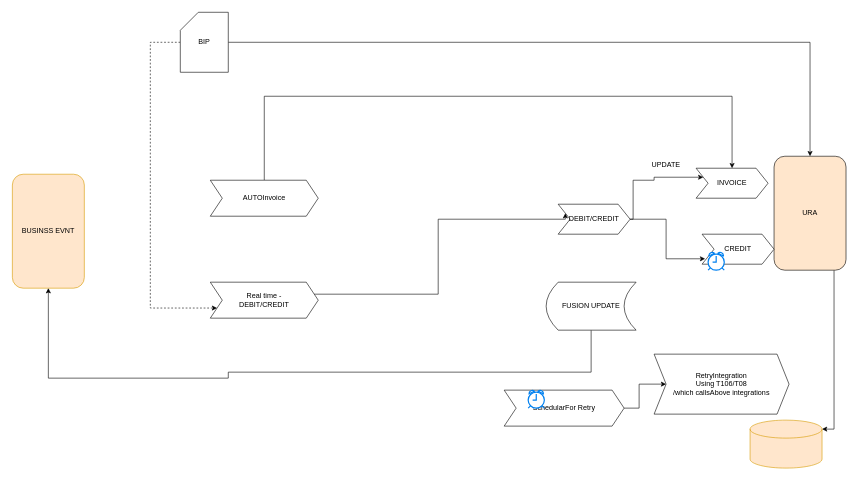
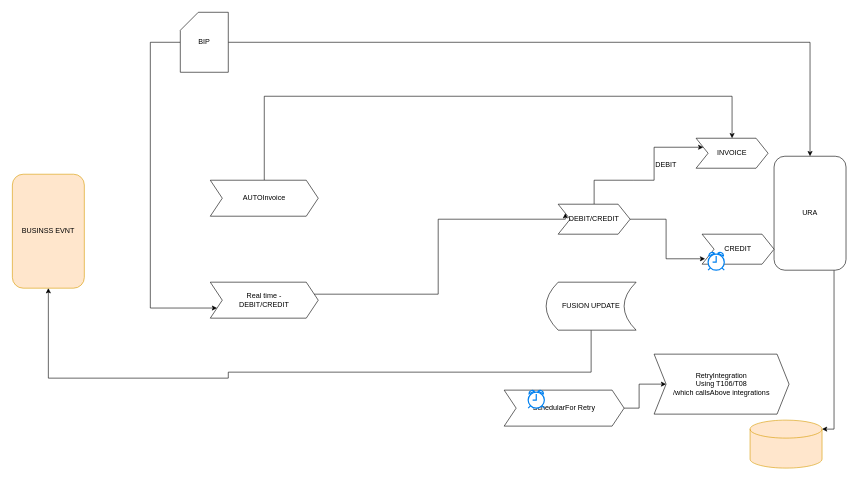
  <mxCell id="0" />
  <mxCell id="1" parent="0" />
  <mxCell id="2" value="BUSINSS EVNT" style="rounded=1;whiteSpace=wrap;html=1;hachureGap=4;pointerEvents=0;fillColor=#ffe6cc;strokeColor=#d79b00;" parent="1" vertex="1"><mxGeometry x="20" y="290" width="120" height="190" as="geometry" /></mxCell>
  <mxCell id="3" style="edgeStyle=orthogonalEdgeStyle;rounded=0;orthogonalLoop=1;jettySize=auto;html=1;entryX=1;entryY=0;entryDx=0;entryDy=15;entryPerimeter=0;" parent="1" source="4" target="5" edge="1"><mxGeometry relative="1" as="geometry"><Array as="points"><mxPoint x="1390" y="715" /></Array></mxGeometry></mxCell>
- <mxCell id="4" value="URA " style="rounded=1;whiteSpace=wrap;html=1;hachureGap=4;pointerEvents=0;fillColor=#ffe6cc;" parent="1" vertex="1"><mxGeometry x="1290" y="260" width="120" height="190" as="geometry" /></mxCell>
+ <mxCell id="4" value="URA " style="rounded=1;whiteSpace=wrap;html=1;hachureGap=4;pointerEvents=0;" parent="1" vertex="1"><mxGeometry x="1290" y="260" width="120" height="190" as="geometry" /></mxCell>
  <mxCell id="5" value="" style="shape=cylinder3;whiteSpace=wrap;html=1;boundedLbl=1;backgroundOutline=1;size=15;hachureGap=4;pointerEvents=0;fillColor=#ffe6cc;strokeColor=#d79b00;" parent="1" vertex="1"><mxGeometry x="1250" y="700" width="120" height="80" as="geometry" /></mxCell>
  <mxCell id="6" style="edgeStyle=orthogonalEdgeStyle;rounded=0;orthogonalLoop=1;jettySize=auto;html=1;" parent="1" source="8" target="4" edge="1"><mxGeometry relative="1" as="geometry" /></mxCell>
- <mxCell id="7" style="edgeStyle=orthogonalEdgeStyle;rounded=0;orthogonalLoop=1;jettySize=auto;html=1;entryX=0;entryY=0.75;entryDx=0;entryDy=0;dashed=1;" edge="1" parent="1" source="8" target="23"><mxGeometry relative="1" as="geometry"><mxPoint x="340" y="320" as="targetPoint" /><Array as="points"><mxPoint x="250" y="70" /><mxPoint x="250" y="513" /></Array></mxGeometry></mxCell>
+ <mxCell id="7" style="edgeStyle=orthogonalEdgeStyle;rounded=0;orthogonalLoop=1;jettySize=auto;html=1;entryX=0;entryY=0.75;entryDx=0;entryDy=0;" edge="1" parent="1" source="8" target="23"><mxGeometry relative="1" as="geometry"><mxPoint x="340" y="320" as="targetPoint" /><Array as="points"><mxPoint x="250" y="70" /><mxPoint x="250" y="513" /></Array></mxGeometry></mxCell>
  <mxCell id="8" value="BIP" style="shape=card;whiteSpace=wrap;html=1;" parent="1" vertex="1"><mxGeometry x="300" y="20" width="80" height="100" as="geometry" /></mxCell>
- <mxCell id="9" value="INVOICE" style="shape=step;perimeter=stepPerimeter;whiteSpace=wrap;html=1;fixedSize=1;" parent="1" vertex="1"><mxGeometry x="1160" y="280" width="120" height="50" as="geometry" /></mxCell>
+ <mxCell id="9" value="INVOICE" style="shape=step;perimeter=stepPerimeter;whiteSpace=wrap;html=1;fixedSize=1;" parent="1" vertex="1"><mxGeometry x="1160" y="230" width="120" height="50" as="geometry" /></mxCell>
  <mxCell id="10" style="edgeStyle=orthogonalEdgeStyle;rounded=0;orthogonalLoop=1;jettySize=auto;html=1;entryX=0;entryY=0.25;entryDx=0;entryDy=0;" parent="1" source="12" target="9" edge="1"><mxGeometry relative="1" as="geometry"><mxPoint x="1160" y="260" as="targetPoint" /><Array as="points"><mxPoint x="1055" y="300" /><mxPoint x="1090" y="300" /><mxPoint x="1090" y="295" /></Array></mxGeometry></mxCell>
  <mxCell id="11" style="edgeStyle=orthogonalEdgeStyle;rounded=0;orthogonalLoop=1;jettySize=auto;html=1;entryX=0.042;entryY=0.82;entryDx=0;entryDy=0;entryPerimeter=0;" parent="1" source="12" target="13" edge="1"><mxGeometry relative="1" as="geometry" /></mxCell>
  <mxCell id="12" value="DEBIT/CREDIT" style="shape=step;perimeter=stepPerimeter;whiteSpace=wrap;html=1;fixedSize=1;" parent="1" vertex="1"><mxGeometry x="930" y="340" width="120" height="50" as="geometry" /></mxCell>
  <mxCell id="13" value="CREDIT" style="shape=step;perimeter=stepPerimeter;whiteSpace=wrap;html=1;fixedSize=1;" parent="1" vertex="1"><mxGeometry x="1170" y="390" width="120" height="50" as="geometry" /></mxCell>
- <mxCell id="14" value="UPDATE" style="text;html=1;strokeColor=none;fillColor=none;align=center;verticalAlign=middle;whiteSpace=wrap;rounded=0;" parent="1" vertex="1"><mxGeometry x="1080" y="260" width="60" height="30" as="geometry" /></mxCell>
+ <mxCell id="14" value="DEBIT" style="text;html=1;strokeColor=none;fillColor=none;align=center;verticalAlign=middle;whiteSpace=wrap;rounded=0;" parent="1" vertex="1"><mxGeometry x="1080" y="260" width="60" height="30" as="geometry" /></mxCell>
  <mxCell id="15" value="" style="html=1;verticalLabelPosition=bottom;align=center;labelBackgroundColor=#ffffff;verticalAlign=top;strokeWidth=2;strokeColor=#0080F0;shadow=0;dashed=0;shape=mxgraph.ios7.icons.alarm_clock;" parent="1" vertex="1"><mxGeometry x="1180" y="420" width="27" height="30" as="geometry" /></mxCell>
  <mxCell id="16" value="" style="edgeStyle=orthogonalEdgeStyle;rounded=0;orthogonalLoop=1;jettySize=auto;html=1;" parent="1" source="17" target="19" edge="1"><mxGeometry relative="1" as="geometry" /></mxCell>
  <mxCell id="17" value="SchedularFor Retry" style="shape=step;perimeter=stepPerimeter;whiteSpace=wrap;html=1;fixedSize=1;" parent="1" vertex="1"><mxGeometry x="840" y="650" width="200" height="60" as="geometry" /></mxCell>
  <mxCell id="18" value="" style="html=1;verticalLabelPosition=bottom;align=center;labelBackgroundColor=#ffffff;verticalAlign=top;strokeWidth=2;strokeColor=#0080F0;shadow=0;dashed=0;shape=mxgraph.ios7.icons.alarm_clock;" parent="1" vertex="1"><mxGeometry x="880" y="650" width="27" height="30" as="geometry" /></mxCell>
  <mxCell id="19" value="&lt;div&gt;RetryIntegration &lt;br&gt;&lt;/div&gt;&lt;div&gt;Using T106/T08&lt;/div&gt;&lt;div&gt;/which callsAbove integrations &lt;/div&gt;" style="shape=step;perimeter=stepPerimeter;whiteSpace=wrap;html=1;fixedSize=1;" parent="1" vertex="1"><mxGeometry x="1090" y="590" width="225" height="100" as="geometry" /></mxCell>
  <mxCell id="20" style="edgeStyle=orthogonalEdgeStyle;rounded=0;orthogonalLoop=1;jettySize=auto;html=1;entryX=0.5;entryY=0;entryDx=0;entryDy=0;" edge="1" parent="1" source="21" target="9"><mxGeometry relative="1" as="geometry"><mxPoint x="1240" y="160" as="targetPoint" /><Array as="points"><mxPoint x="440" y="160" /><mxPoint x="1220" y="160" /></Array></mxGeometry></mxCell>
  <mxCell id="21" value="AUTOInvoice " style="shape=step;perimeter=stepPerimeter;whiteSpace=wrap;html=1;fixedSize=1;" parent="1" vertex="1"><mxGeometry x="350" y="300" width="180" height="60" as="geometry" /></mxCell>
  <mxCell id="22" style="edgeStyle=orthogonalEdgeStyle;rounded=0;orthogonalLoop=1;jettySize=auto;html=1;entryX=0;entryY=0.25;entryDx=0;entryDy=0;" edge="1" parent="1" source="23" target="12"><mxGeometry relative="1" as="geometry"><Array as="points"><mxPoint x="730" y="490" /><mxPoint x="730" y="365" /><mxPoint x="942" y="365" /></Array></mxGeometry></mxCell>
  <mxCell id="23" value="&lt;div&gt;Real time -&lt;/div&gt;&lt;div&gt;DEBIT/CREDIT&lt;/div&gt;" style="shape=step;perimeter=stepPerimeter;whiteSpace=wrap;html=1;fixedSize=1;" parent="1" vertex="1"><mxGeometry x="350" y="470" width="180" height="60" as="geometry" /></mxCell>
  <mxCell id="24" style="edgeStyle=orthogonalEdgeStyle;rounded=0;orthogonalLoop=1;jettySize=auto;html=1;" edge="1" parent="1" source="25" target="2"><mxGeometry relative="1" as="geometry"><mxPoint x="130" y="630" as="targetPoint" /><Array as="points"><mxPoint x="985" y="620" /><mxPoint x="380" y="620" /><mxPoint x="380" y="630" /><mxPoint x="80" y="630" /></Array></mxGeometry></mxCell>
  <mxCell id="25" value="FUSION UPDATE" style="shape=dataStorage;whiteSpace=wrap;html=1;fixedSize=1;" vertex="1" parent="1"><mxGeometry x="910" y="470" width="150" height="80" as="geometry" /></mxCell>
